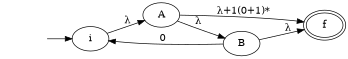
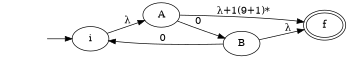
  digraph {
    rankdir=LR
    _nil0 [style=invis]
    i
    A
    B
    f [peripheries=2]
    _nil0 -> i
    i -> A [label=" λ"]
-   A -> B [label=" λ"]
-   A -> f [label=" λ+1(0+1)*"]
+   A -> B [label=" 0"]
+   A -> f [label=" λ+1(9+1)*"]
    B -> i [label=" 0"]
    B -> f [label=" λ"]
  }
